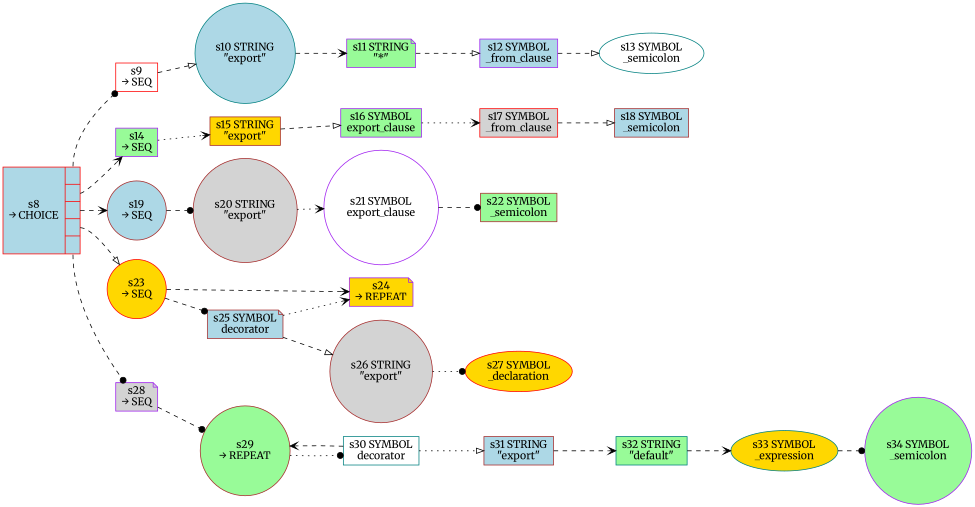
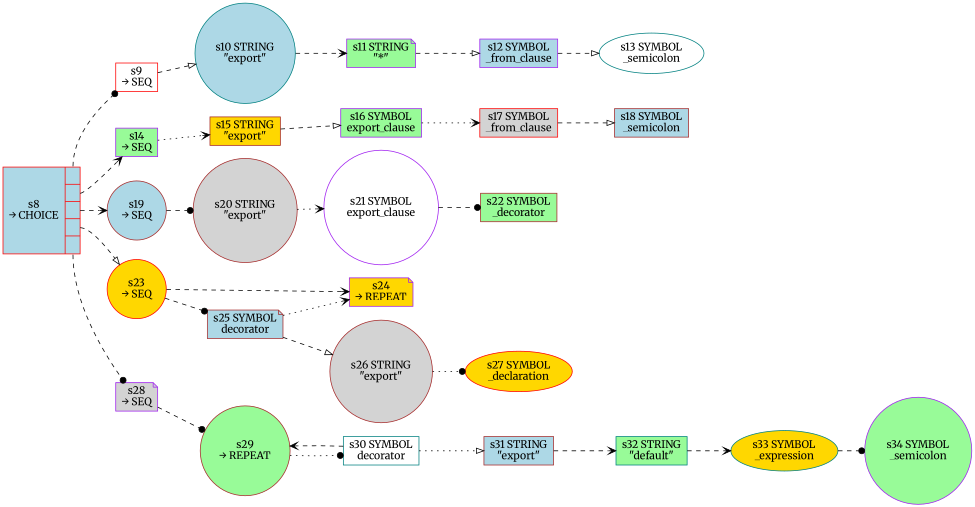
  digraph {
    fontname=Merriweather
    rankdir=LR
    node [color=brown fillcolor=lightblue fontname=Merriweather shape=box style=filled]
    edge [arrowhead=vee fontname=Merriweather style=dashed]
    n1 [color=red fixedsize=false label="{s8\n&rarr; CHOICE|{<p0>|<p1>|<p2>|<p3>|<p4>}}" peripheries=1 shape=record]
    n2 [color=red fillcolor=white fixedsize=false label="s9\n&rarr; SEQ" peripheries=1]
    n3 [color=purple fillcolor=palegreen fixedsize=false label="s14\n&rarr; SEQ" peripheries=1]
    n4 [fixedsize=false label="s19\n&rarr; SEQ" peripheries=1 shape=circle]
    n5 [color=red fillcolor=gold fixedsize=false label="s23\n&rarr; SEQ" peripheries=1 shape=circle]
    n6 [color=purple fillcolor=lightgrey fixedsize=false label="s28\n&rarr; SEQ" peripheries=1 shape=note]
    n7 [color=teal label="s10 STRING\n\"export\"" shape=circle]
    n8 [fillcolor=gold label="s15 STRING\n\"export\""]
    n9 [fillcolor=lightgrey label="s20 STRING\n\"export\"" shape=circle]
    n10 [color=purple fillcolor=gold fixedsize=false label="s24\n&rarr; REPEAT" peripheries=1 shape=note]
    n11 [label="s25 SYMBOL\ndecorator" shape=note]
    n12 [fillcolor=palegreen fixedsize=false label="s29\n&rarr; REPEAT" peripheries=1 shape=circle]
    n13 [color=purple fillcolor=palegreen label="s11 STRING\n\"*\"" shape=note]
    n14 [color=purple label="s12 SYMBOL\n_from_clause"]
    n15 [color=teal fillcolor=white label="s13 SYMBOL\n_semicolon" shape=ellipse]
    n16 [color=purple fillcolor=palegreen label="s16 SYMBOL\nexport_clause"]
    n17 [color=red fillcolor=lightgrey label="s17 SYMBOL\n_from_clause"]
    n18 [label="s18 SYMBOL\n_semicolon"]
    n19 [color=purple fillcolor=white label="s21 SYMBOL\nexport_clause" shape=circle]
-   n20 [fillcolor=palegreen label="s22 SYMBOL\n_semicolon"]
+   n20 [fillcolor=palegreen label="s22 SYMBOL\n_decorator"]
    n21 [fillcolor=lightgrey label="s26 STRING\n\"export\"" shape=circle]
    n22 [color=red fillcolor=gold label="s27 SYMBOL\n_declaration" shape=ellipse]
    n23 [color=teal fillcolor=white label="s30 SYMBOL\ndecorator"]
    n24 [label="s31 STRING\n\"export\""]
    n25 [color=teal fillcolor=palegreen label="s32 STRING\n\"default\""]
    n26 [color=teal fillcolor=gold label="s33 SYMBOL\n_expression" shape=ellipse]
    n27 [color=purple fillcolor=palegreen label="s34 SYMBOL\n_semicolon" shape=circle]
    n1 -> n2 [arrowhead=dot tailport=p0]
    n1 -> n3 [tailport=p1]
    n1 -> n4 [tailport=p2]
    n1 -> n5 [arrowhead=onormal tailport=p3]
    n1 -> n6 [arrowhead=dot tailport=p4]
    n2 -> n7 [arrowhead=onormal]
    n3 -> n8 [style=dotted]
    n4 -> n9 [arrowhead=dot]
    n5 -> n10
    n5 -> n11 [arrowhead=dot]
    n6 -> n12 [arrowhead=dot]
    n7 -> n13
    n8 -> n16 [arrowhead=onormal]
    n9 -> n19 [style=dotted]
    n11 -> n10 [style=dotted]
    n11 -> n21 [arrowhead=onormal]
    n12 -> n23 [arrowhead=dot style=dotted]
    n13 -> n14 [arrowhead=onormal]
    n14 -> n15 [arrowhead=onormal]
    n16 -> n17 [style=dotted]
    n17 -> n18 [arrowhead=onormal]
    n19 -> n20 [arrowhead=dot]
    n21 -> n22 [arrowhead=dot style=dotted]
    n23 -> n12
    n23 -> n24 [arrowhead=onormal style=dotted]
    n24 -> n25
    n25 -> n26
    n26 -> n27 [arrowhead=dot]
  }
